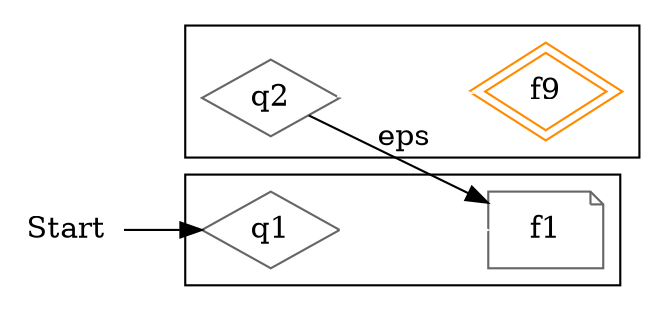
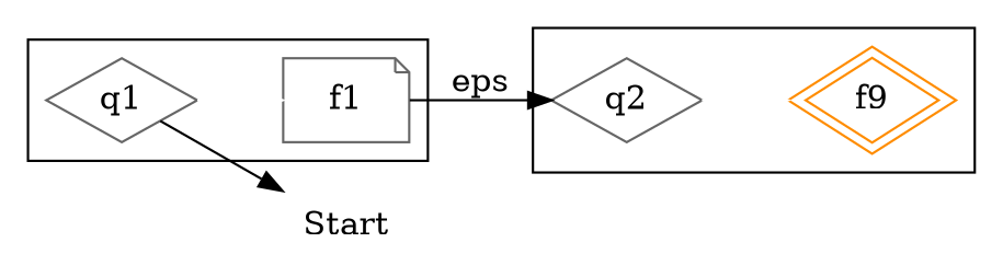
  digraph {
    rankdir=LR
    node [color=gray40 shape=diamond]
    q1
    f1 [shape=note]
    n3 [color=darkorange label=f9 peripheries=2]
    q2
    Start [shape=plaintext]
    subgraph cluster_1 {
      q1
      f1
    }
    subgraph cluster_2 {
      n3
      q2
    }
    q1 -> f1 [color=white]
-   q2 -> f1 [label=eps]
+   f1 -> q2 [label=eps]
    q2 -> n3 [color=white]
-   Start -> q1
+   q1 -> Start
  }
